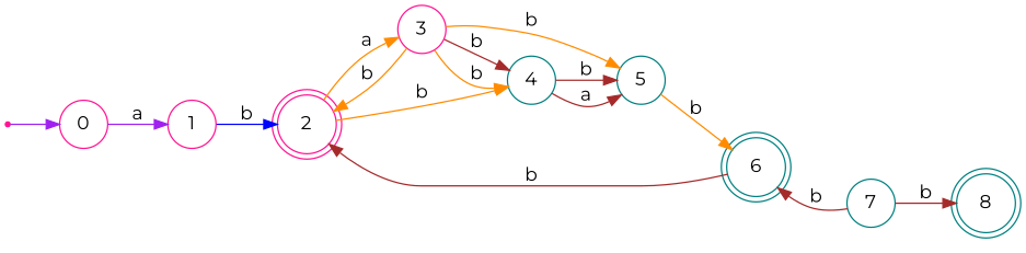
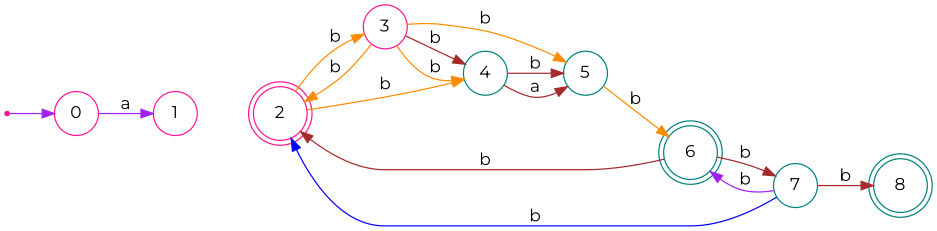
  digraph {
    fontname=Montserrat
    rankdir=LR
    node [color=deeppink fontname=Montserrat shape=circle]
    edge [color=darkorange fontname=Montserrat]
    0
    1
    2 [shape=doublecircle]
    3
    4 [color=teal]
    start [shape=point]
    5 [color=teal]
    6 [color=teal shape=doublecircle]
    7 [color=teal]
    8 [color=teal shape=doublecircle]
    0 -> 1 [color=purple label=a]
-   1 -> 2 [color=blue label=b]
-   2 -> 3 [label=a]
+   7 -> 2 [color=blue label=b]
+   2 -> 3 [label=b]
    2 -> 4 [label=b]
    3 -> 2 [label=b]
    3 -> 4 [color=brown label=b]
    3 -> 4 [label=b]
    3 -> 5 [label=b]
    4 -> 5 [color=brown label=b]
    4 -> 5 [color=brown label=a]
    start -> 0 [color=purple]
    5 -> 6 [label=b]
    6 -> 2 [color=brown label=b]
-   7 -> 6 [color=brown label=b]
+   6 -> 7 [color=brown label=b]
+   7 -> 6 [color=purple label=b]
    7 -> 8 [color=brown label=b]
  }
